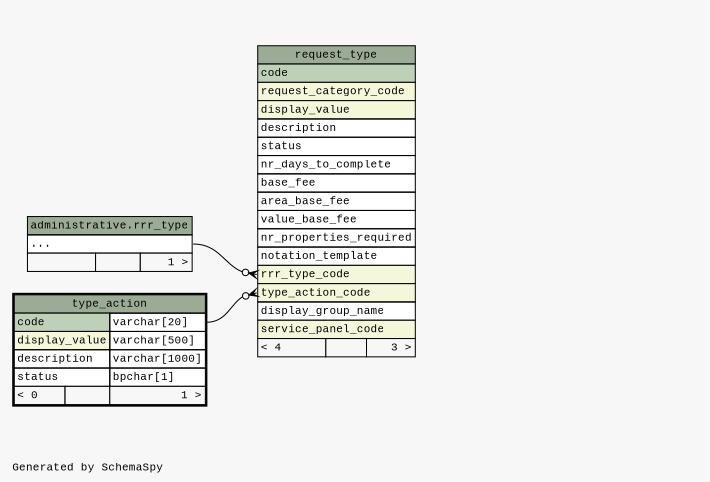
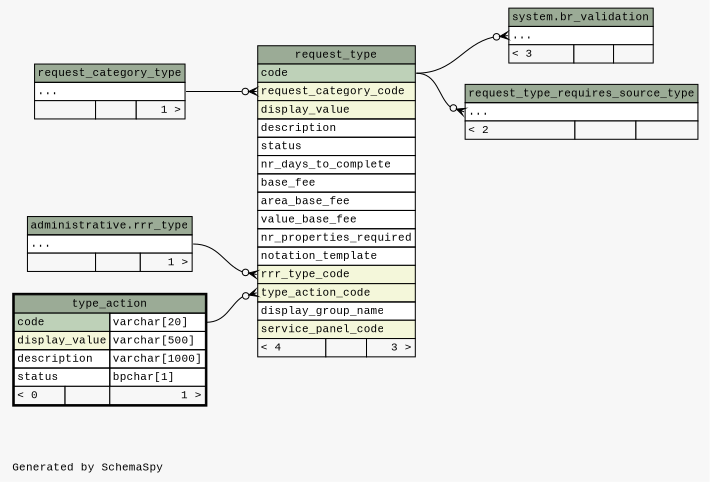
  digraph {
    bgcolor="#f7f7f7"
    fontname="Liberation Mono"
    fontsize=11
    label="\nGenerated by SchemaSpy"
    labeljust=l
    nodesep=0.18
    rankdir=RL
    ranksep=0.46
    node [fontname="Liberation Mono" fontsize=11 shape=plaintext]
    edge [arrowhead=none arrowsize=0.8 arrowtail=crowodot dir=back fontname="Liberation Mono" headport="code:e" tailport="elipses:w"]
+   n1 [label=<     <TABLE BORDER="0" CELLBORDER="1" CELLSPACING="0" BGCOLOR="#ffffff">       <TR><TD COLSPAN="3" BGCOLOR="#9bab96" ALIGN="CENTER">system.br_validation</TD></TR>       <TR><TD PORT="elipses" COLSPAN="3" ALIGN="LEFT">...</TD></TR>       <TR><TD ALIGN="LEFT" BGCOLOR="#f7f7f7">&lt; 3</TD><TD ALIGN="RIGHT" BGCOLOR="#f7f7f7">  </TD><TD ALIGN="RIGHT" BGCOLOR="#f7f7f7">  </TD></TR>     </TABLE>>]
    n2 [label=<     <TABLE BORDER="0" CELLBORDER="1" CELLSPACING="0" BGCOLOR="#ffffff">       <TR><TD COLSPAN="3" BGCOLOR="#9bab96" ALIGN="CENTER">request_type</TD></TR>       <TR><TD PORT="code" COLSPAN="3" BGCOLOR="#bed1b8" ALIGN="LEFT">code</TD></TR>       <TR><TD PORT="request_category_code" COLSPAN="3" BGCOLOR="#f4f7da" ALIGN="LEFT">request_category_code</TD></TR>       <TR><TD PORT="display_value" COLSPAN="3" BGCOLOR="#f4f7da" ALIGN="LEFT">display_value</TD></TR>       <TR><TD PORT="description" COLSPAN="3" ALIGN="LEFT">description</TD></TR>       <TR><TD PORT="status" COLSPAN="3" ALIGN="LEFT">status</TD></TR>       <TR><TD PORT="nr_days_to_complete" COLSPAN="3" ALIGN="LEFT">nr_days_to_complete</TD></TR>       <TR><TD PORT="base_fee" COLSPAN="3" ALIGN="LEFT">base_fee</TD></TR>       <TR><TD PORT="area_base_fee" COLSPAN="3" ALIGN="LEFT">area_base_fee</TD></TR>       <TR><TD PORT="value_base_fee" COLSPAN="3" ALIGN="LEFT">value_base_fee</TD></TR>       <TR><TD PORT="nr_properties_required" COLSPAN="3" ALIGN="LEFT">nr_properties_required</TD></TR>       <TR><TD PORT="notation_template" COLSPAN="3" ALIGN="LEFT">notation_template</TD></TR>       <TR><TD PORT="rrr_type_code" COLSPAN="3" BGCOLOR="#f4f7da" ALIGN="LEFT">rrr_type_code</TD></TR>       <TR><TD PORT="type_action_code" COLSPAN="3" BGCOLOR="#f4f7da" ALIGN="LEFT">type_action_code</TD></TR>       <TR><TD PORT="display_group_name" COLSPAN="3" ALIGN="LEFT">display_group_name</TD></TR>       <TR><TD PORT="service_panel_code" COLSPAN="3" BGCOLOR="#f4f7da" ALIGN="LEFT">service_panel_code</TD></TR>       <TR><TD ALIGN="LEFT" BGCOLOR="#f7f7f7">&lt; 4</TD><TD ALIGN="RIGHT" BGCOLOR="#f7f7f7">  </TD><TD ALIGN="RIGHT" BGCOLOR="#f7f7f7">3 &gt;</TD></TR>     </TABLE>>]
+   n3 [label=<     <TABLE BORDER="0" CELLBORDER="1" CELLSPACING="0" BGCOLOR="#ffffff">       <TR><TD COLSPAN="3" BGCOLOR="#9bab96" ALIGN="CENTER">request_category_type</TD></TR>       <TR><TD PORT="elipses" COLSPAN="3" ALIGN="LEFT">...</TD></TR>       <TR><TD ALIGN="LEFT" BGCOLOR="#f7f7f7">  </TD><TD ALIGN="RIGHT" BGCOLOR="#f7f7f7">  </TD><TD ALIGN="RIGHT" BGCOLOR="#f7f7f7">1 &gt;</TD></TR>     </TABLE>>]
    n4 [label=<     <TABLE BORDER="0" CELLBORDER="1" CELLSPACING="0" BGCOLOR="#ffffff">       <TR><TD COLSPAN="3" BGCOLOR="#9bab96" ALIGN="CENTER">administrative.rrr_type</TD></TR>       <TR><TD PORT="elipses" COLSPAN="3" ALIGN="LEFT">...</TD></TR>       <TR><TD ALIGN="LEFT" BGCOLOR="#f7f7f7">  </TD><TD ALIGN="RIGHT" BGCOLOR="#f7f7f7">  </TD><TD ALIGN="RIGHT" BGCOLOR="#f7f7f7">1 &gt;</TD></TR>     </TABLE>>]
    n5 [label=<     <TABLE BORDER="2" CELLBORDER="1" CELLSPACING="0" BGCOLOR="#ffffff">       <TR><TD COLSPAN="3" BGCOLOR="#9bab96" ALIGN="CENTER">type_action</TD></TR>       <TR><TD PORT="code" COLSPAN="2" BGCOLOR="#bed1b8" ALIGN="LEFT">code</TD><TD PORT="code.type" ALIGN="LEFT">varchar[20]</TD></TR>       <TR><TD PORT="display_value" COLSPAN="2" BGCOLOR="#f4f7da" ALIGN="LEFT">display_value</TD><TD PORT="display_value.type" ALIGN="LEFT">varchar[500]</TD></TR>       <TR><TD PORT="description" COLSPAN="2" ALIGN="LEFT">description</TD><TD PORT="description.type" ALIGN="LEFT">varchar[1000]</TD></TR>       <TR><TD PORT="status" COLSPAN="2" ALIGN="LEFT">status</TD><TD PORT="status.type" ALIGN="LEFT">bpchar[1]</TD></TR>       <TR><TD ALIGN="LEFT" BGCOLOR="#f7f7f7">&lt; 0</TD><TD ALIGN="RIGHT" BGCOLOR="#f7f7f7">  </TD><TD ALIGN="RIGHT" BGCOLOR="#f7f7f7">1 &gt;</TD></TR>     </TABLE>>]
+   n6 [label=<     <TABLE BORDER="0" CELLBORDER="1" CELLSPACING="0" BGCOLOR="#ffffff">       <TR><TD COLSPAN="3" BGCOLOR="#9bab96" ALIGN="CENTER">request_type_requires_source_type</TD></TR>       <TR><TD PORT="elipses" COLSPAN="3" ALIGN="LEFT">...</TD></TR>       <TR><TD ALIGN="LEFT" BGCOLOR="#f7f7f7">&lt; 2</TD><TD ALIGN="RIGHT" BGCOLOR="#f7f7f7">  </TD><TD ALIGN="RIGHT" BGCOLOR="#f7f7f7">  </TD></TR>     </TABLE>>]
+   n1 -> n2
+   n2 -> n3 [headport="elipses:e" tailport="request_category_code:w"]
    n2 -> n4 [headport="elipses:e" tailport="rrr_type_code:w"]
    n2 -> n5 [headport="code.type:e" tailport="type_action_code:w"]
+   n6 -> n2
  }
